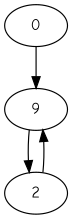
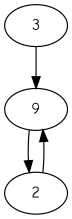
  digraph {
    fontname="Comic Neue"
    node [Weight=5 fontname="Comic Neue"]
    edge [fontname="Comic Neue"]
    n1 [label=9]
-   0
+   0 [label=3]
    2 [Weight=6]
    n1 -> 2 [Weight=4]
    0 -> n1 [Weight=3]
    2 -> n1 [Weight=2]
  }
